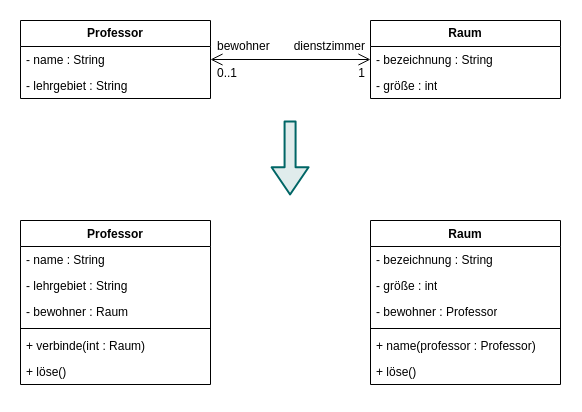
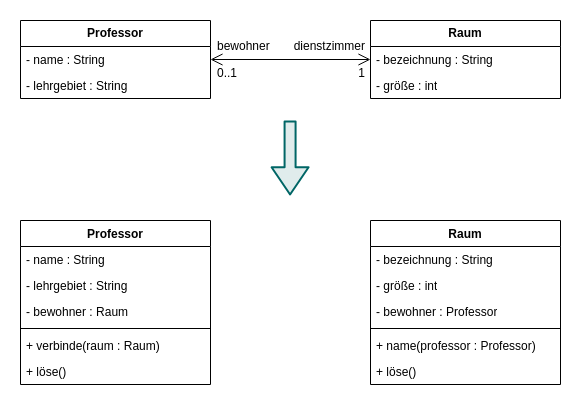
  <mxCell id="0" />
  <mxCell id="1" parent="0" />
  <mxCell id="2" value="" style="rounded=0;whiteSpace=wrap;html=1;fillColor=default;strokeColor=none;" parent="1" vertex="1"><mxGeometry x="20" y="20" width="540" height="370" as="geometry" /></mxCell>
  <mxCell id="3" value="Raum" style="swimlane;fontStyle=1;childLayout=stackLayout;horizontal=1;startSize=26;fillColor=none;horizontalStack=0;resizeParent=1;resizeParentMax=0;resizeLast=0;collapsible=1;marginBottom=0;whiteSpace=wrap;html=1;" parent="1" vertex="1"><mxGeometry x="370" y="20" width="190" height="78" as="geometry" /></mxCell>
  <mxCell id="4" value="- bezeichnung : String" style="text;strokeColor=none;fillColor=none;align=left;verticalAlign=top;spacingLeft=4;spacingRight=4;overflow=hidden;rotatable=0;points=[[0,0.5],[1,0.5]];portConstraint=eastwest;whiteSpace=wrap;html=1;" parent="3" vertex="1"><mxGeometry y="26" width="190" height="26" as="geometry" /></mxCell>
  <mxCell id="5" value="- größe : int" style="text;strokeColor=none;fillColor=none;align=left;verticalAlign=top;spacingLeft=4;spacingRight=4;overflow=hidden;rotatable=0;points=[[0,0.5],[1,0.5]];portConstraint=eastwest;whiteSpace=wrap;html=1;" parent="3" vertex="1"><mxGeometry y="52" width="190" height="26" as="geometry" /></mxCell>
  <mxCell id="6" value="Professor" style="swimlane;fontStyle=1;align=center;verticalAlign=top;childLayout=stackLayout;horizontal=1;startSize=26;horizontalStack=0;resizeParent=1;resizeParentMax=0;resizeLast=0;collapsible=1;marginBottom=0;whiteSpace=wrap;html=1;" parent="1" vertex="1"><mxGeometry x="20" y="220" width="190" height="164" as="geometry" /></mxCell>
  <mxCell id="7" value="&lt;div&gt;- name : String&lt;/div&gt;" style="text;strokeColor=none;fillColor=none;align=left;verticalAlign=top;spacingLeft=4;spacingRight=4;overflow=hidden;rotatable=0;points=[[0,0.5],[1,0.5]];portConstraint=eastwest;whiteSpace=wrap;html=1;" parent="6" vertex="1"><mxGeometry y="26" width="190" height="26" as="geometry" /></mxCell>
  <mxCell id="8" value="- lehrgebiet : String" style="text;strokeColor=none;fillColor=none;align=left;verticalAlign=top;spacingLeft=4;spacingRight=4;overflow=hidden;rotatable=0;points=[[0,0.5],[1,0.5]];portConstraint=eastwest;whiteSpace=wrap;html=1;" parent="6" vertex="1"><mxGeometry y="52" width="190" height="26" as="geometry" /></mxCell>
  <mxCell id="9" value="&lt;div&gt;- bewohner : Raum&lt;/div&gt;" style="text;strokeColor=none;fillColor=none;align=left;verticalAlign=top;spacingLeft=4;spacingRight=4;overflow=hidden;rotatable=0;points=[[0,0.5],[1,0.5]];portConstraint=eastwest;whiteSpace=wrap;html=1;" parent="6" vertex="1"><mxGeometry y="78" width="190" height="26" as="geometry" /></mxCell>
  <mxCell id="10" value="" style="line;strokeWidth=1;fillColor=none;align=left;verticalAlign=middle;spacingTop=-1;spacingLeft=3;spacingRight=3;rotatable=0;labelPosition=right;points=[];portConstraint=eastwest;strokeColor=inherit;" parent="6" vertex="1"><mxGeometry y="104" width="190" height="8" as="geometry" /></mxCell>
- <mxCell id="11" value="+ verbinde(int : Raum)" style="text;strokeColor=none;fillColor=none;align=left;verticalAlign=top;spacingLeft=4;spacingRight=4;overflow=hidden;rotatable=0;points=[[0,0.5],[1,0.5]];portConstraint=eastwest;whiteSpace=wrap;html=1;" parent="6" vertex="1"><mxGeometry y="112" width="190" height="26" as="geometry" /></mxCell>
+ <mxCell id="11" value="+ verbinde(raum : Raum)" style="text;strokeColor=none;fillColor=none;align=left;verticalAlign=top;spacingLeft=4;spacingRight=4;overflow=hidden;rotatable=0;points=[[0,0.5],[1,0.5]];portConstraint=eastwest;whiteSpace=wrap;html=1;" parent="6" vertex="1"><mxGeometry y="112" width="190" height="26" as="geometry" /></mxCell>
  <mxCell id="12" value="+ löse()" style="text;strokeColor=none;fillColor=none;align=left;verticalAlign=top;spacingLeft=4;spacingRight=4;overflow=hidden;rotatable=0;points=[[0,0.5],[1,0.5]];portConstraint=eastwest;whiteSpace=wrap;html=1;" parent="6" vertex="1"><mxGeometry y="138" width="190" height="26" as="geometry" /></mxCell>
  <mxCell id="13" value="Professor" style="swimlane;fontStyle=1;childLayout=stackLayout;horizontal=1;startSize=26;fillColor=none;horizontalStack=0;resizeParent=1;resizeParentMax=0;resizeLast=0;collapsible=1;marginBottom=0;whiteSpace=wrap;html=1;" parent="1" vertex="1"><mxGeometry x="20" y="20" width="190" height="78" as="geometry" /></mxCell>
  <mxCell id="14" value="&lt;div&gt;- name : String&lt;/div&gt;" style="text;strokeColor=none;fillColor=none;align=left;verticalAlign=top;spacingLeft=4;spacingRight=4;overflow=hidden;rotatable=0;points=[[0,0.5],[1,0.5]];portConstraint=eastwest;whiteSpace=wrap;html=1;" parent="13" vertex="1"><mxGeometry y="26" width="190" height="26" as="geometry" /></mxCell>
  <mxCell id="15" value="- lehrgebiet : String" style="text;strokeColor=none;fillColor=none;align=left;verticalAlign=top;spacingLeft=4;spacingRight=4;overflow=hidden;rotatable=0;points=[[0,0.5],[1,0.5]];portConstraint=eastwest;whiteSpace=wrap;html=1;" parent="13" vertex="1"><mxGeometry y="52" width="190" height="26" as="geometry" /></mxCell>
  <mxCell id="16" value="Raum" style="swimlane;fontStyle=1;align=center;verticalAlign=top;childLayout=stackLayout;horizontal=1;startSize=26;horizontalStack=0;resizeParent=1;resizeParentMax=0;resizeLast=0;collapsible=1;marginBottom=0;whiteSpace=wrap;html=1;" parent="1" vertex="1"><mxGeometry x="370" y="220" width="190" height="164" as="geometry" /></mxCell>
  <mxCell id="17" value="- bezeichnung : String" style="text;strokeColor=none;fillColor=none;align=left;verticalAlign=top;spacingLeft=4;spacingRight=4;overflow=hidden;rotatable=0;points=[[0,0.5],[1,0.5]];portConstraint=eastwest;whiteSpace=wrap;html=1;" parent="16" vertex="1"><mxGeometry y="26" width="190" height="26" as="geometry" /></mxCell>
  <mxCell id="18" value="- größe : int" style="text;strokeColor=none;fillColor=none;align=left;verticalAlign=top;spacingLeft=4;spacingRight=4;overflow=hidden;rotatable=0;points=[[0,0.5],[1,0.5]];portConstraint=eastwest;whiteSpace=wrap;html=1;" parent="16" vertex="1"><mxGeometry y="52" width="190" height="26" as="geometry" /></mxCell>
  <mxCell id="19" value="- bewohner : Professor" style="text;strokeColor=none;fillColor=none;align=left;verticalAlign=top;spacingLeft=4;spacingRight=4;overflow=hidden;rotatable=0;points=[[0,0.5],[1,0.5]];portConstraint=eastwest;whiteSpace=wrap;html=1;" parent="16" vertex="1"><mxGeometry y="78" width="190" height="26" as="geometry" /></mxCell>
  <mxCell id="20" value="" style="line;strokeWidth=1;fillColor=none;align=left;verticalAlign=middle;spacingTop=-1;spacingLeft=3;spacingRight=3;rotatable=0;labelPosition=right;points=[];portConstraint=eastwest;strokeColor=inherit;" parent="16" vertex="1"><mxGeometry y="104" width="190" height="8" as="geometry" /></mxCell>
  <mxCell id="21" value="+ name(professor : Professor)" style="text;strokeColor=none;fillColor=none;align=left;verticalAlign=top;spacingLeft=4;spacingRight=4;overflow=hidden;rotatable=0;points=[[0,0.5],[1,0.5]];portConstraint=eastwest;whiteSpace=wrap;html=1;" parent="16" vertex="1"><mxGeometry y="112" width="190" height="26" as="geometry" /></mxCell>
  <mxCell id="22" value="+ löse()" style="text;strokeColor=none;fillColor=none;align=left;verticalAlign=top;spacingLeft=4;spacingRight=4;overflow=hidden;rotatable=0;points=[[0,0.5],[1,0.5]];portConstraint=eastwest;whiteSpace=wrap;html=1;" parent="16" vertex="1"><mxGeometry y="138" width="190" height="26" as="geometry" /></mxCell>
  <mxCell id="23" value="" style="endArrow=open;html=1;rounded=0;align=center;verticalAlign=top;endFill=0;labelBackgroundColor=none;startArrow=open;startFill=0;endSize=10;startSize=10;" parent="1" source="13" target="3" edge="1"><mxGeometry relative="1" as="geometry"><mxPoint x="250" y="630" as="sourcePoint" /><mxPoint x="450" y="630" as="targetPoint" /></mxGeometry></mxCell>
  <mxCell id="24" value="bewohner" style="resizable=0;html=1;align=left;verticalAlign=bottom;labelBackgroundColor=none;spacingLeft=5;spacingBottom=5;" parent="23" connectable="0" vertex="1"><mxGeometry x="-1" relative="1" as="geometry" /></mxCell>
  <mxCell id="25" value="0..1" style="resizable=0;html=1;align=left;verticalAlign=top;labelBackgroundColor=none;spacingLeft=5;" parent="23" connectable="0" vertex="1"><mxGeometry x="-1" relative="1" as="geometry" /></mxCell>
  <mxCell id="26" value="dienstzimmer" style="resizable=0;html=1;align=right;verticalAlign=bottom;labelBackgroundColor=none;spacingRight=5;spacingBottom=5;" parent="23" connectable="0" vertex="1"><mxGeometry x="1" relative="1" as="geometry" /></mxCell>
  <mxCell id="27" value="1" style="resizable=0;html=1;align=right;verticalAlign=top;labelBackgroundColor=none;spacingRight=5;" parent="23" connectable="0" vertex="1"><mxGeometry x="1" relative="1" as="geometry" /></mxCell>
  <mxCell id="28" value="" style="shape=flexArrow;endArrow=classic;html=1;rounded=1;strokeColor=#006666;strokeWidth=2;flowAnimation=0;shadow=0;endSize=8.429;startSize=4;endWidth=24;fillColor=#E0ECEC;" parent="1" edge="1"><mxGeometry width="50" height="50" relative="1" as="geometry"><mxPoint x="289.58" y="120" as="sourcePoint" /><mxPoint x="289.58" y="195" as="targetPoint" /></mxGeometry></mxCell>
